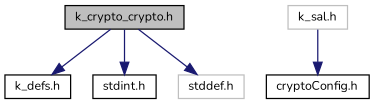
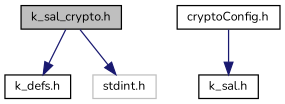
  digraph {
    fontname=Nunito
    node [color=black fillcolor=white fontname=Nunito fontsize=10 shape=record style=filled]
    edge [color=midnightblue fontname=Nunito fontsize=10 labelfontname=Helvetica labelfontsize=10 style=solid]
-   n1 [fillcolor=grey75 fontcolor=black height=0.2 label="k_crypto_crypto.h" width=0.4]
+   n1 [fillcolor=grey75 fontcolor=black height=0.2 label="k_sal_crypto.h" width=0.4]
    n2 [height=0.2 label="k_defs.h" width=0.4]
-   n3 [height=0.2 label="stdint.h" width=0.4]
-   n4 [color=grey75 height=0.2 label="stddef.h" width=0.4]
-   n5 [color=grey75 height=0.2 label="k_sal.h" width=0.4]
+   n3 [color=grey75 height=0.2 label="stdint.h" width=0.4]
+   n5 [height=0.2 label="k_sal.h" width=0.4]
    n6 [height=0.2 label="cryptoConfig.h" width=0.4]
    n1 -> n2
    n1 -> n3
-   n1 -> n4
-   n5 -> n6
+   n6 -> n5
  }
